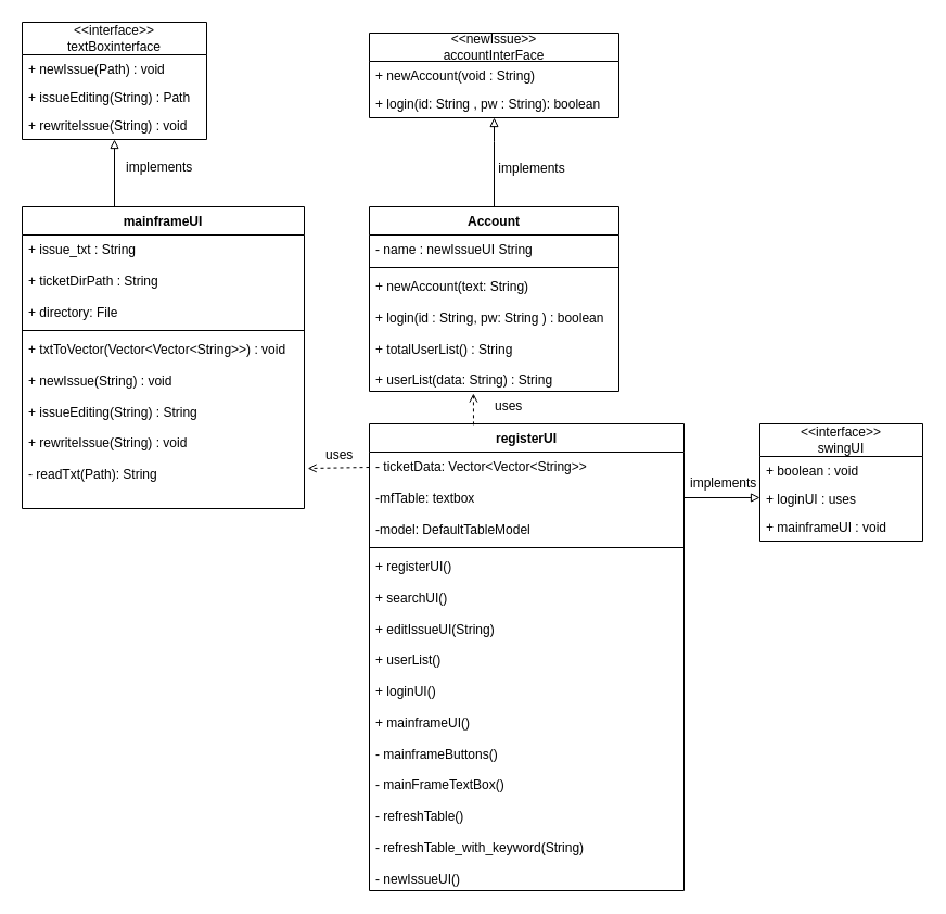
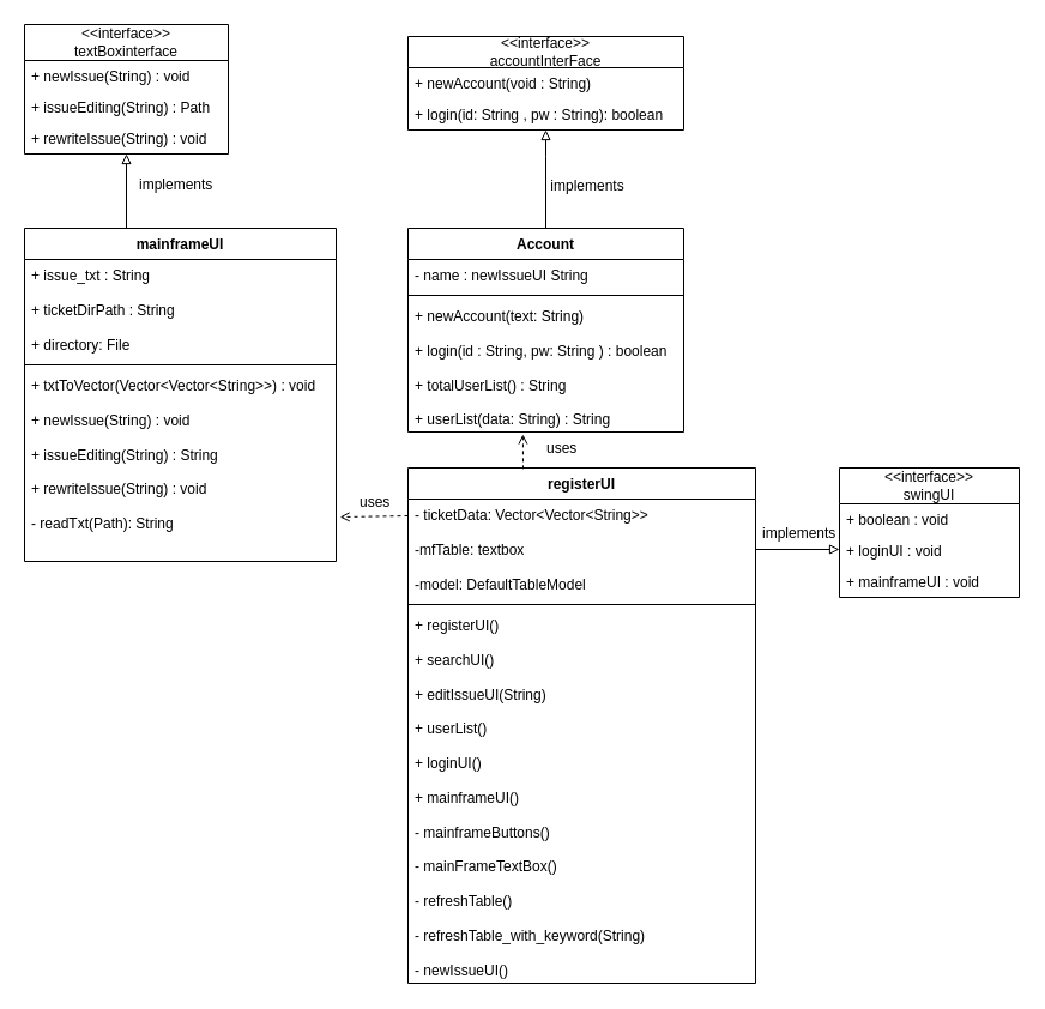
  <mxCell id="0" />
  <mxCell id="1" parent="0" />
  <mxCell id="2" value="mainframeUI" style="swimlane;fontStyle=1;align=center;verticalAlign=top;childLayout=stackLayout;horizontal=1;startSize=26;horizontalStack=0;resizeParent=1;resizeParentMax=0;resizeLast=0;collapsible=1;marginBottom=0;whiteSpace=wrap;html=1;" parent="1" vertex="1"><mxGeometry x="20" y="190" width="260" height="278" as="geometry" /></mxCell>
  <mxCell id="3" value="+ issue_txt : String&lt;div&gt;&lt;br&gt;&lt;/div&gt;&lt;div&gt;+ ticketDirPath : String&lt;/div&gt;&lt;div&gt;&lt;br&gt;&lt;/div&gt;&lt;div&gt;+ directory: File&lt;/div&gt;" style="text;strokeColor=none;fillColor=none;align=left;verticalAlign=top;spacingLeft=4;spacingRight=4;overflow=hidden;rotatable=0;points=[[0,0.5],[1,0.5]];portConstraint=eastwest;whiteSpace=wrap;html=1;" parent="2" vertex="1"><mxGeometry y="26" width="260" height="84" as="geometry" /></mxCell>
  <mxCell id="4" value="" style="line;strokeWidth=1;fillColor=none;align=left;verticalAlign=middle;spacingTop=-1;spacingLeft=3;spacingRight=3;rotatable=0;labelPosition=right;points=[];portConstraint=eastwest;strokeColor=inherit;" parent="2" vertex="1"><mxGeometry y="110" width="260" height="8" as="geometry" /></mxCell>
  <mxCell id="5" value="+ txtToVector(Vector&amp;lt;Vector&amp;lt;String&amp;gt;&amp;gt;) : void&lt;div&gt;&lt;br&gt;&lt;/div&gt;&lt;div&gt;+ newIssue(String) : void&lt;/div&gt;&lt;div&gt;&lt;br&gt;&lt;/div&gt;&lt;div&gt;+ issueEditing(String) : String&lt;/div&gt;&lt;div&gt;&lt;br&gt;&lt;/div&gt;&lt;div&gt;+ rewriteIssue(String) : void&lt;/div&gt;&lt;div&gt;&lt;br&gt;&lt;/div&gt;&lt;div&gt;- readTxt(Path): String&amp;nbsp;&lt;/div&gt;" style="text;strokeColor=none;fillColor=none;align=left;verticalAlign=top;spacingLeft=4;spacingRight=4;overflow=hidden;rotatable=0;points=[[0,0.5],[1,0.5]];portConstraint=eastwest;whiteSpace=wrap;html=1;" parent="2" vertex="1"><mxGeometry y="118" width="260" height="160" as="geometry" /></mxCell>
  <mxCell id="6" value="&amp;lt;&amp;lt;interface&amp;gt;&amp;gt;&lt;div&gt;textBoxinterface&lt;/div&gt;" style="swimlane;fontStyle=0;childLayout=stackLayout;horizontal=1;startSize=30;fillColor=none;horizontalStack=0;resizeParent=1;resizeParentMax=0;resizeLast=0;collapsible=1;marginBottom=0;whiteSpace=wrap;html=1;" vertex="1" parent="1"><mxGeometry x="20" y="20" width="170" height="108" as="geometry" /></mxCell>
- <mxCell id="7" value="+ newIssue(Path) : void" style="text;strokeColor=none;fillColor=none;align=left;verticalAlign=top;spacingLeft=4;spacingRight=4;overflow=hidden;rotatable=0;points=[[0,0.5],[1,0.5]];portConstraint=eastwest;whiteSpace=wrap;html=1;" vertex="1" parent="6"><mxGeometry y="30" width="170" height="26" as="geometry" /></mxCell>
+ <mxCell id="7" value="+ newIssue(String) : void" style="text;strokeColor=none;fillColor=none;align=left;verticalAlign=top;spacingLeft=4;spacingRight=4;overflow=hidden;rotatable=0;points=[[0,0.5],[1,0.5]];portConstraint=eastwest;whiteSpace=wrap;html=1;" vertex="1" parent="6"><mxGeometry y="30" width="170" height="26" as="geometry" /></mxCell>
  <mxCell id="8" value="+ issueEditing(String) : Path" style="text;strokeColor=none;fillColor=none;align=left;verticalAlign=top;spacingLeft=4;spacingRight=4;overflow=hidden;rotatable=0;points=[[0,0.5],[1,0.5]];portConstraint=eastwest;whiteSpace=wrap;html=1;" vertex="1" parent="6"><mxGeometry y="56" width="170" height="26" as="geometry" /></mxCell>
  <mxCell id="9" value="+ rewriteIssue(String) : void" style="text;strokeColor=none;fillColor=none;align=left;verticalAlign=top;spacingLeft=4;spacingRight=4;overflow=hidden;rotatable=0;points=[[0,0.5],[1,0.5]];portConstraint=eastwest;whiteSpace=wrap;html=1;" vertex="1" parent="6"><mxGeometry y="82" width="170" height="26" as="geometry" /></mxCell>
  <mxCell id="10" value="" style="endArrow=block;html=1;strokeWidth=1;rounded=0;exitX=0.5;exitY=0;exitDx=0;exitDy=0;endFill=0;startArrow=none;startFill=0;endSize=6;startSize=10;" edge="1" parent="1" target="9"><mxGeometry width="50" height="50" relative="1" as="geometry"><mxPoint x="105" y="190" as="sourcePoint" /><mxPoint x="15" y="330" as="targetPoint" /></mxGeometry></mxCell>
  <mxCell id="11" value="implements" style="text;strokeColor=none;fillColor=none;align=left;verticalAlign=top;spacingLeft=4;spacingRight=4;overflow=hidden;rotatable=0;points=[[0,0.5],[1,0.5]];portConstraint=eastwest;whiteSpace=wrap;html=1;" vertex="1" parent="1"><mxGeometry x="110" y="140" width="100" height="26" as="geometry" /></mxCell>
  <mxCell id="12" value="" style="edgeStyle=orthogonalEdgeStyle;rounded=0;orthogonalLoop=1;jettySize=auto;html=1;endArrow=block;endFill=0;" edge="1" parent="1" source="13"><mxGeometry relative="1" as="geometry"><Array as="points"><mxPoint x="455" y="130" /><mxPoint x="455" y="130" /></Array><mxPoint x="455" y="108" as="targetPoint" /></mxGeometry></mxCell>
  <mxCell id="13" value="Account" style="swimlane;fontStyle=1;align=center;verticalAlign=top;childLayout=stackLayout;horizontal=1;startSize=26;horizontalStack=0;resizeParent=1;resizeParentMax=0;resizeLast=0;collapsible=1;marginBottom=0;whiteSpace=wrap;html=1;" vertex="1" parent="1"><mxGeometry x="340" y="190" width="230" height="170" as="geometry" /></mxCell>
  <mxCell id="14" value="- name : newIssueUI String" style="text;strokeColor=none;fillColor=none;align=left;verticalAlign=top;spacingLeft=4;spacingRight=4;overflow=hidden;rotatable=0;points=[[0,0.5],[1,0.5]];portConstraint=eastwest;whiteSpace=wrap;html=1;" vertex="1" parent="13"><mxGeometry y="26" width="230" height="26" as="geometry" /></mxCell>
  <mxCell id="15" value="" style="line;strokeWidth=1;fillColor=none;align=left;verticalAlign=middle;spacingTop=-1;spacingLeft=3;spacingRight=3;rotatable=0;labelPosition=right;points=[];portConstraint=eastwest;strokeColor=inherit;" vertex="1" parent="13"><mxGeometry y="52" width="230" height="8" as="geometry" /></mxCell>
  <mxCell id="16" value="+ newAccount(text: String)&lt;div&gt;&lt;br&gt;&lt;/div&gt;&lt;div&gt;+ login(id : String, pw: String ) : boolean&lt;/div&gt;&lt;div&gt;&lt;br&gt;&lt;/div&gt;&lt;div&gt;+ totalUserList() : String&amp;nbsp;&lt;/div&gt;&lt;div&gt;&lt;br&gt;&lt;/div&gt;&lt;div&gt;+ userList(data: String) : String&amp;nbsp;&lt;/div&gt;" style="text;strokeColor=none;fillColor=none;align=left;verticalAlign=top;spacingLeft=4;spacingRight=4;overflow=hidden;rotatable=0;points=[[0,0.5],[1,0.5]];portConstraint=eastwest;whiteSpace=wrap;html=1;" vertex="1" parent="13"><mxGeometry y="60" width="230" height="110" as="geometry" /></mxCell>
- <mxCell id="17" value="&lt;div&gt;&amp;lt;&amp;lt;newIssue&amp;gt;&amp;gt;&lt;/div&gt;accountInterFace" style="swimlane;fontStyle=0;childLayout=stackLayout;horizontal=1;startSize=26;fillColor=none;horizontalStack=0;resizeParent=1;resizeParentMax=0;resizeLast=0;collapsible=1;marginBottom=0;whiteSpace=wrap;html=1;" vertex="1" parent="1"><mxGeometry x="340" y="30" width="230" height="78" as="geometry" /></mxCell>
+ <mxCell id="17" value="&lt;div&gt;&amp;lt;&amp;lt;interface&amp;gt;&amp;gt;&lt;/div&gt;accountInterFace" style="swimlane;fontStyle=0;childLayout=stackLayout;horizontal=1;startSize=26;fillColor=none;horizontalStack=0;resizeParent=1;resizeParentMax=0;resizeLast=0;collapsible=1;marginBottom=0;whiteSpace=wrap;html=1;" vertex="1" parent="1"><mxGeometry x="340" y="30" width="230" height="78" as="geometry" /></mxCell>
  <mxCell id="18" value="+ newAccount(void : String)&amp;nbsp;" style="text;strokeColor=none;fillColor=none;align=left;verticalAlign=top;spacingLeft=4;spacingRight=4;overflow=hidden;rotatable=0;points=[[0,0.5],[1,0.5]];portConstraint=eastwest;whiteSpace=wrap;html=1;" vertex="1" parent="17"><mxGeometry y="26" width="230" height="26" as="geometry" /></mxCell>
  <mxCell id="19" value="+ login(id: String , pw : String): boolean" style="text;strokeColor=none;fillColor=none;align=left;verticalAlign=top;spacingLeft=4;spacingRight=4;overflow=hidden;rotatable=0;points=[[0,0.5],[1,0.5]];portConstraint=eastwest;whiteSpace=wrap;html=1;" vertex="1" parent="17"><mxGeometry y="52" width="230" height="26" as="geometry" /></mxCell>
  <mxCell id="20" value="implements" style="text;html=1;align=center;verticalAlign=middle;whiteSpace=wrap;rounded=0;" vertex="1" parent="1"><mxGeometry x="460" y="140" width="60" height="30" as="geometry" /></mxCell>
  <mxCell id="21" value="registerUI" style="swimlane;fontStyle=1;align=center;verticalAlign=top;childLayout=stackLayout;horizontal=1;startSize=26;horizontalStack=0;resizeParent=1;resizeParentMax=0;resizeLast=0;collapsible=1;marginBottom=0;whiteSpace=wrap;html=1;" vertex="1" parent="1"><mxGeometry x="340" y="390" width="290" height="430" as="geometry" /></mxCell>
  <mxCell id="22" value="- ticketData: Vector&amp;lt;Vector&amp;lt;String&amp;gt;&amp;gt;&lt;div&gt;&lt;br&gt;&lt;/div&gt;&lt;div&gt;-mfTable: textbox&lt;/div&gt;&lt;div&gt;&lt;br&gt;&lt;/div&gt;&lt;div&gt;-model: DefaultTableModel&amp;nbsp;&lt;/div&gt;" style="text;strokeColor=none;fillColor=none;align=left;verticalAlign=top;spacingLeft=4;spacingRight=4;overflow=hidden;rotatable=0;points=[[0,0.5],[1,0.5]];portConstraint=eastwest;whiteSpace=wrap;html=1;" vertex="1" parent="21"><mxGeometry y="26" width="290" height="84" as="geometry" /></mxCell>
  <mxCell id="23" value="" style="line;strokeWidth=1;fillColor=none;align=left;verticalAlign=middle;spacingTop=-1;spacingLeft=3;spacingRight=3;rotatable=0;labelPosition=right;points=[];portConstraint=eastwest;strokeColor=inherit;" vertex="1" parent="21"><mxGeometry y="110" width="290" height="8" as="geometry" /></mxCell>
  <mxCell id="24" value="+ registerUI()&lt;div&gt;&lt;br&gt;&lt;/div&gt;&lt;div&gt;+ searchUI()&lt;/div&gt;&lt;div&gt;&lt;br&gt;&lt;/div&gt;&lt;div&gt;+ editIssueUI(String)&lt;/div&gt;&lt;div&gt;&lt;br&gt;&lt;/div&gt;&lt;div&gt;+ userList()&lt;/div&gt;&lt;div&gt;&lt;br&gt;&lt;/div&gt;&lt;div&gt;+ loginUI()&lt;/div&gt;&lt;div&gt;&lt;br&gt;&lt;/div&gt;&lt;div&gt;+ mainframeUI()&lt;/div&gt;&lt;div&gt;&lt;br&gt;&lt;/div&gt;&lt;div&gt;- mainframeButtons()&lt;/div&gt;&lt;div&gt;&lt;br&gt;&lt;/div&gt;&lt;div&gt;- mainFrameTextBox()&lt;/div&gt;&lt;div&gt;&lt;br&gt;&lt;/div&gt;&lt;div&gt;- refreshTable()&lt;/div&gt;&lt;div&gt;&lt;br&gt;&lt;/div&gt;&lt;div&gt;- refreshTable_with_keyword(String)&lt;/div&gt;&lt;div&gt;&lt;br&gt;&lt;/div&gt;&lt;div&gt;- newIssueUI()&lt;/div&gt;" style="text;strokeColor=none;fillColor=none;align=left;verticalAlign=top;spacingLeft=4;spacingRight=4;overflow=hidden;rotatable=0;points=[[0,0.5],[1,0.5]];portConstraint=eastwest;whiteSpace=wrap;html=1;" vertex="1" parent="21"><mxGeometry y="118" width="290" height="312" as="geometry" /></mxCell>
  <mxCell id="25" value="&amp;lt;&amp;lt;interface&amp;gt;&amp;gt;&lt;div&gt;swingUI&lt;/div&gt;" style="swimlane;fontStyle=0;childLayout=stackLayout;horizontal=1;startSize=30;fillColor=none;horizontalStack=0;resizeParent=1;resizeParentMax=0;resizeLast=0;collapsible=1;marginBottom=0;whiteSpace=wrap;html=1;" vertex="1" parent="1"><mxGeometry x="700" y="390" width="150" height="108" as="geometry" /></mxCell>
  <mxCell id="26" value="+ boolean : void" style="text;strokeColor=none;fillColor=none;align=left;verticalAlign=top;spacingLeft=4;spacingRight=4;overflow=hidden;rotatable=0;points=[[0,0.5],[1,0.5]];portConstraint=eastwest;whiteSpace=wrap;html=1;" vertex="1" parent="25"><mxGeometry y="30" width="150" height="26" as="geometry" /></mxCell>
- <mxCell id="27" value="+ loginUI : uses" style="text;strokeColor=none;fillColor=none;align=left;verticalAlign=top;spacingLeft=4;spacingRight=4;overflow=hidden;rotatable=0;points=[[0,0.5],[1,0.5]];portConstraint=eastwest;whiteSpace=wrap;html=1;" vertex="1" parent="25"><mxGeometry y="56" width="150" height="26" as="geometry" /></mxCell>
+ <mxCell id="27" value="+ loginUI : void" style="text;strokeColor=none;fillColor=none;align=left;verticalAlign=top;spacingLeft=4;spacingRight=4;overflow=hidden;rotatable=0;points=[[0,0.5],[1,0.5]];portConstraint=eastwest;whiteSpace=wrap;html=1;" vertex="1" parent="25"><mxGeometry y="56" width="150" height="26" as="geometry" /></mxCell>
  <mxCell id="28" value="+ mainframeUI : void" style="text;strokeColor=none;fillColor=none;align=left;verticalAlign=top;spacingLeft=4;spacingRight=4;overflow=hidden;rotatable=0;points=[[0,0.5],[1,0.5]];portConstraint=eastwest;whiteSpace=wrap;html=1;" vertex="1" parent="25"><mxGeometry y="82" width="150" height="26" as="geometry" /></mxCell>
  <mxCell id="29" value="" style="endArrow=none;endFill=0;endSize=13;html=1;rounded=0;exitX=0.7;exitY=1.038;exitDx=0;exitDy=0;startArrow=block;startFill=0;entryX=1;entryY=0.5;entryDx=0;entryDy=0;exitPerimeter=0;" edge="1" parent="1" source="30" target="22"><mxGeometry width="160" relative="1" as="geometry"><mxPoint x="390" y="310" as="sourcePoint" /><mxPoint x="630" y="460" as="targetPoint" /></mxGeometry></mxCell>
  <mxCell id="30" value="implements" style="text;strokeColor=none;fillColor=none;align=left;verticalAlign=top;spacingLeft=4;spacingRight=4;overflow=hidden;rotatable=0;points=[[0,0.5],[1,0.5]];portConstraint=eastwest;whiteSpace=wrap;html=1;" vertex="1" parent="1"><mxGeometry x="630" y="431" width="100" height="26" as="geometry" /></mxCell>
  <mxCell id="31" value="" style="endArrow=open;startArrow=none;endFill=0;startFill=0;html=1;rounded=0;exitX=0.331;exitY=0.002;exitDx=0;exitDy=0;entryX=0.417;entryY=1.018;entryDx=0;entryDy=0;entryPerimeter=0;dashed=1;exitPerimeter=0;" edge="1" parent="1" source="21" target="16"><mxGeometry width="160" relative="1" as="geometry"><mxPoint x="610" y="545.18" as="sourcePoint" /><mxPoint x="613.02" y="380" as="targetPoint" /></mxGeometry></mxCell>
  <mxCell id="32" value="uses" style="text;strokeColor=none;fillColor=none;align=left;verticalAlign=top;spacingLeft=4;spacingRight=4;overflow=hidden;rotatable=0;points=[[0,0.5],[1,0.5]];portConstraint=eastwest;whiteSpace=wrap;html=1;" vertex="1" parent="1"><mxGeometry x="450" y="360" width="100" height="26" as="geometry" /></mxCell>
  <mxCell id="33" value="uses" style="text;strokeColor=none;fillColor=none;align=left;verticalAlign=top;spacingLeft=4;spacingRight=4;overflow=hidden;rotatable=0;points=[[0,0.5],[1,0.5]];portConstraint=eastwest;whiteSpace=wrap;html=1;" vertex="1" parent="1"><mxGeometry x="294" y="405" width="100" height="26" as="geometry" /></mxCell>
  <mxCell id="34" value="" style="endArrow=open;startArrow=none;endFill=0;startFill=0;html=1;rounded=0;entryX=1.012;entryY=0.769;entryDx=0;entryDy=0;entryPerimeter=0;dashed=1;" edge="1" parent="1" target="5"><mxGeometry width="160" relative="1" as="geometry"><mxPoint x="340" y="430" as="sourcePoint" /><mxPoint x="446" y="372" as="targetPoint" /></mxGeometry></mxCell>
